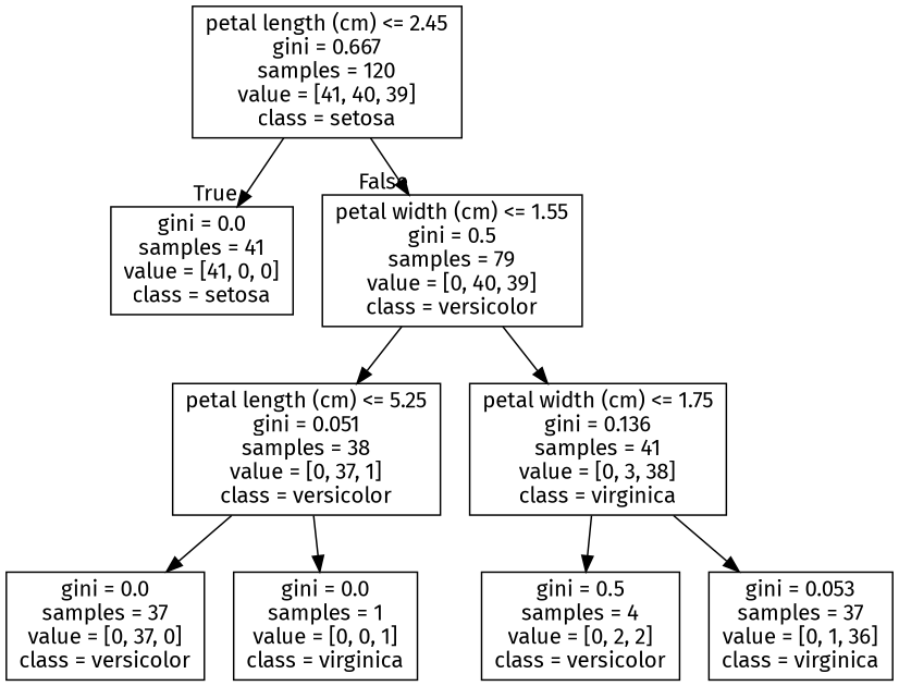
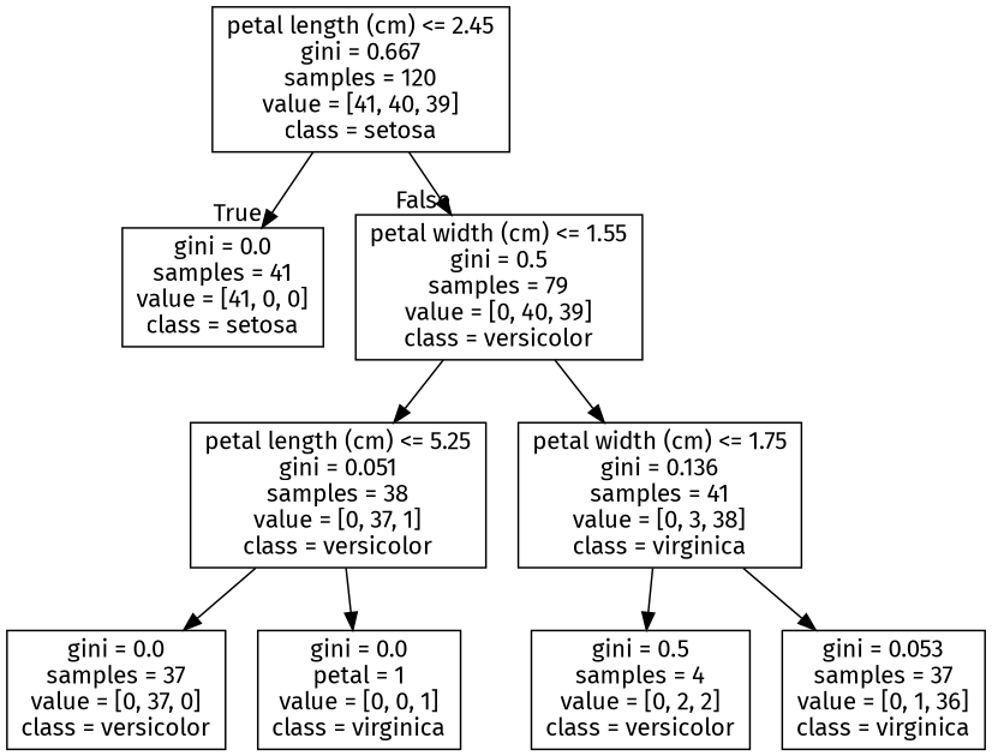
  digraph {
    fontname="Fira Sans"
    node [shape=box fontname="Fira Sans"]
    edge [fontname="Fira Sans"]
    n1 [label="petal length (cm) <= 2.45\ngini = 0.667\nsamples = 120\nvalue = [41, 40, 39]\nclass = setosa"]
    n2 [label="gini = 0.0\nsamples = 41\nvalue = [41, 0, 0]\nclass = setosa"]
    n3 [label="petal width (cm) <= 1.55\ngini = 0.5\nsamples = 79\nvalue = [0, 40, 39]\nclass = versicolor"]
    n4 [label="petal length (cm) <= 5.25\ngini = 0.051\nsamples = 38\nvalue = [0, 37, 1]\nclass = versicolor"]
    n5 [label="petal width (cm) <= 1.75\ngini = 0.136\nsamples = 41\nvalue = [0, 3, 38]\nclass = virginica"]
    n6 [label="gini = 0.0\nsamples = 37\nvalue = [0, 37, 0]\nclass = versicolor"]
-   n7 [label="gini = 0.0\nsamples = 1\nvalue = [0, 0, 1]\nclass = virginica"]
+   n7 [label="gini = 0.0\npetal = 1\nvalue = [0, 0, 1]\nclass = virginica"]
    n8 [label="gini = 0.5\nsamples = 4\nvalue = [0, 2, 2]\nclass = versicolor"]
    n9 [label="gini = 0.053\nsamples = 37\nvalue = [0, 1, 36]\nclass = virginica"]
    n1 -> n2 [headlabel=True labelangle=45 labeldistance=2.5]
    n1 -> n3 [headlabel=False labelangle=-45 labeldistance=2.5]
    n3 -> n4
    n3 -> n5
    n4 -> n6
    n4 -> n7
    n5 -> n8
    n5 -> n9
  }
